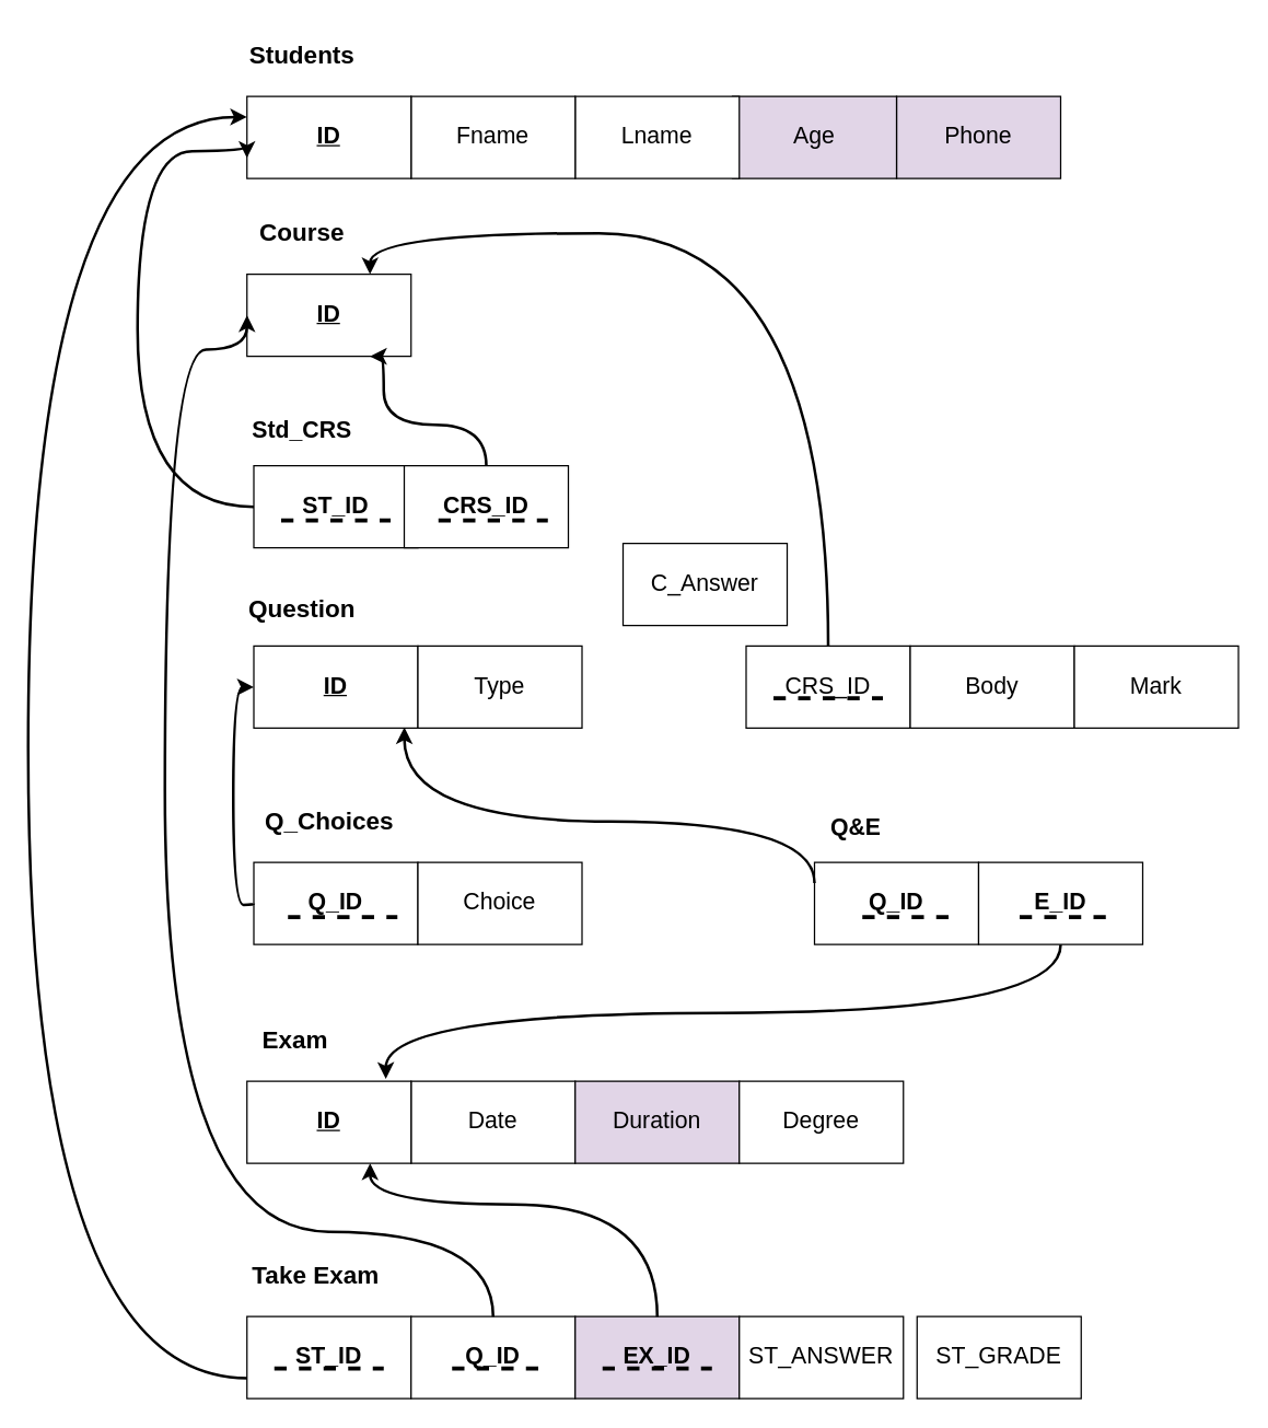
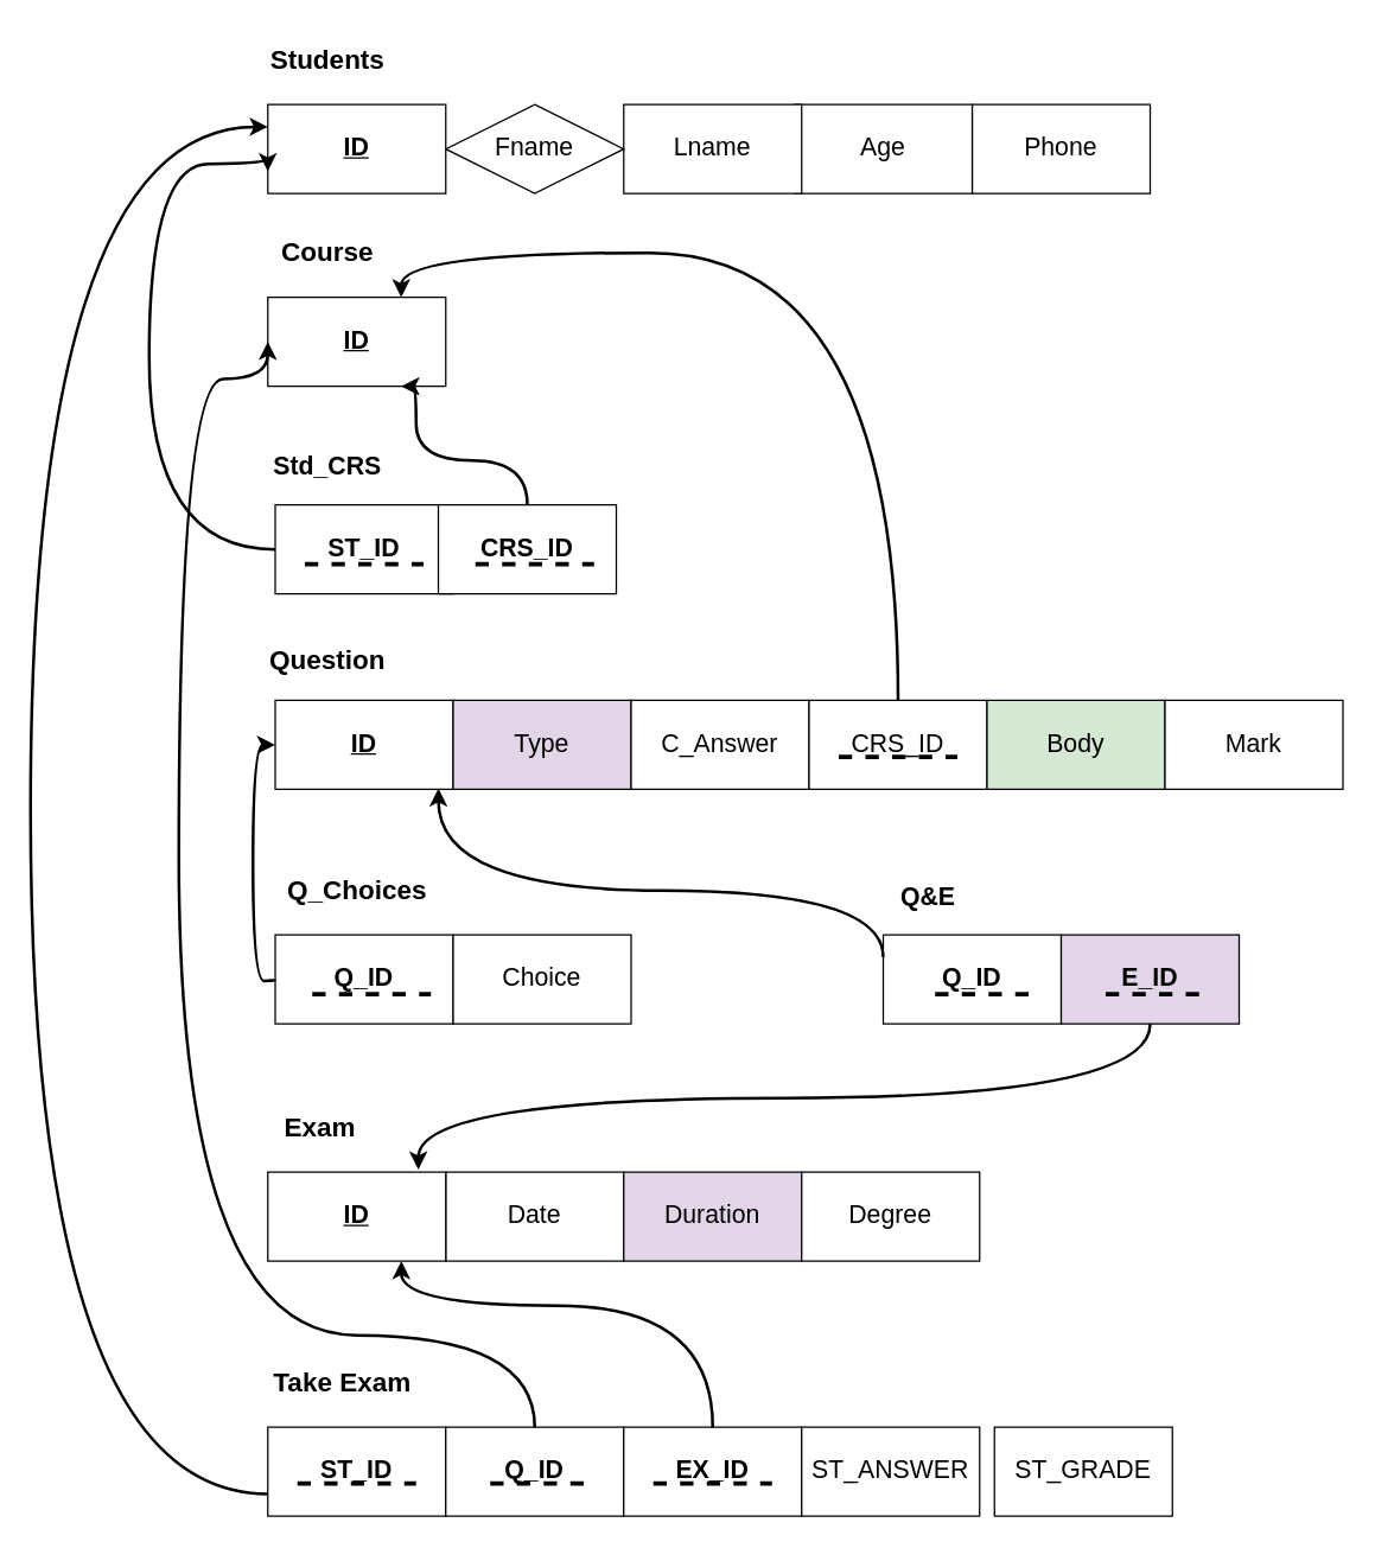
  <mxCell id="0" />
  <mxCell id="1" parent="0" />
  <mxCell id="2" value="&lt;b&gt;&lt;font style=&quot;font-size: 18px;&quot;&gt;Students&lt;/font&gt;&lt;/b&gt;" style="text;html=1;align=center;verticalAlign=middle;resizable=0;points=[];autosize=1;strokeColor=none;fillColor=none;" parent="1" vertex="1"><mxGeometry x="170" y="20" width="100" height="40" as="geometry" /></mxCell>
  <mxCell id="3" value="&lt;font style=&quot;font-size: 17px;&quot;&gt;&lt;u&gt;&lt;b&gt;ID&lt;/b&gt;&lt;/u&gt;&lt;/font&gt;" style="rounded=0;whiteSpace=wrap;html=1;" parent="1" vertex="1"><mxGeometry x="180" y="200" width="120" height="60" as="geometry" /></mxCell>
- <mxCell id="4" value="&lt;font style=&quot;font-size: 17px;&quot;&gt;Phone&lt;/font&gt;" style="rounded=0;whiteSpace=wrap;html=1;fillColor=#e1d5e7;" parent="1" vertex="1"><mxGeometry x="655" y="70" width="120" height="60" as="geometry" /></mxCell>
- <mxCell id="5" value="&lt;font style=&quot;font-size: 17px;&quot;&gt;Age&lt;/font&gt;" style="rounded=0;whiteSpace=wrap;html=1;fillColor=#e1d5e7;" parent="1" vertex="1"><mxGeometry x="535" y="70" width="120" height="60" as="geometry" /></mxCell>
+ <mxCell id="4" value="&lt;font style=&quot;font-size: 17px;&quot;&gt;Phone&lt;/font&gt;" style="rounded=0;whiteSpace=wrap;html=1;" parent="1" vertex="1"><mxGeometry x="655" y="70" width="120" height="60" as="geometry" /></mxCell>
+ <mxCell id="5" value="&lt;font style=&quot;font-size: 17px;&quot;&gt;Age&lt;/font&gt;" style="rounded=0;whiteSpace=wrap;html=1;" parent="1" vertex="1"><mxGeometry x="535" y="70" width="120" height="60" as="geometry" /></mxCell>
  <mxCell id="6" value="&lt;font style=&quot;font-size: 17px;&quot;&gt;Lname&lt;/font&gt;" style="rounded=0;whiteSpace=wrap;html=1;" parent="1" vertex="1"><mxGeometry x="420" y="70" width="120" height="60" as="geometry" /></mxCell>
- <mxCell id="7" value="&lt;font style=&quot;font-size: 17px;&quot;&gt;Fname&lt;/font&gt;" style="rounded=0;whiteSpace=wrap;html=1;" parent="1" vertex="1"><mxGeometry x="300" y="70" width="120" height="60" as="geometry" /></mxCell>
+ <mxCell id="7" value="&lt;font style=&quot;font-size: 17px;&quot;&gt;Fname&lt;/font&gt;" style="rhombus;whiteSpace=wrap;html=1;" parent="1" vertex="1"><mxGeometry x="300" y="70" width="120" height="60" as="geometry" /></mxCell>
  <mxCell id="8" value="&lt;font style=&quot;font-size: 17px;&quot;&gt;&lt;u&gt;&lt;b&gt;ID&lt;/b&gt;&lt;/u&gt;&lt;/font&gt;" style="rounded=0;whiteSpace=wrap;html=1;" parent="1" vertex="1"><mxGeometry x="180" y="70" width="120" height="60" as="geometry" /></mxCell>
  <mxCell id="9" value="&lt;b&gt;&lt;font style=&quot;font-size: 18px;&quot;&gt;Course&lt;/font&gt;&lt;/b&gt;" style="text;html=1;align=center;verticalAlign=middle;resizable=0;points=[];autosize=1;strokeColor=none;fillColor=none;" parent="1" vertex="1"><mxGeometry x="175" y="150" width="90" height="40" as="geometry" /></mxCell>
  <mxCell id="10" value="&lt;b&gt;&lt;u&gt;&lt;font style=&quot;font-size: 17px;&quot;&gt;ID&lt;/font&gt;&lt;/u&gt;&lt;/b&gt;" style="rounded=0;whiteSpace=wrap;html=1;" parent="1" vertex="1"><mxGeometry x="185" y="471.8" width="120" height="60" as="geometry" /></mxCell>
- <mxCell id="11" value="&lt;font style=&quot;font-size: 17px;&quot;&gt;Type&lt;/font&gt;" style="rounded=0;whiteSpace=wrap;html=1;" parent="1" vertex="1"><mxGeometry x="305" y="471.8" width="120" height="60" as="geometry" /></mxCell>
- <mxCell id="12" value="&lt;font style=&quot;font-size: 17px;&quot;&gt;C_Answer&lt;/font&gt;" style="rounded=0;whiteSpace=wrap;html=1;" parent="1" vertex="1"><mxGeometry x="455" y="396.8" width="120" height="60" as="geometry" /></mxCell>
+ <mxCell id="11" value="&lt;font style=&quot;font-size: 17px;&quot;&gt;Type&lt;/font&gt;" style="rounded=0;whiteSpace=wrap;html=1;fillColor=#e1d5e7;" parent="1" vertex="1"><mxGeometry x="305" y="471.8" width="120" height="60" as="geometry" /></mxCell>
+ <mxCell id="12" value="&lt;font style=&quot;font-size: 17px;&quot;&gt;C_Answer&lt;/font&gt;" style="rounded=0;whiteSpace=wrap;html=1;" parent="1" vertex="1"><mxGeometry x="425" y="471.8" width="120" height="60" as="geometry" /></mxCell>
  <mxCell id="13" value="&lt;b&gt;&lt;font style=&quot;font-size: 18px;&quot;&gt;Question&lt;/font&gt;&lt;/b&gt;" style="text;html=1;align=center;verticalAlign=middle;resizable=0;points=[];autosize=1;strokeColor=none;fillColor=none;" parent="1" vertex="1"><mxGeometry x="170" y="425" width="100" height="40" as="geometry" /></mxCell>
  <mxCell id="14" value="&lt;font style=&quot;font-size: 17px;&quot;&gt;Date&lt;/font&gt;" style="rounded=0;whiteSpace=wrap;html=1;" parent="1" vertex="1"><mxGeometry x="300" y="790" width="120" height="60" as="geometry" /></mxCell>
  <mxCell id="15" value="&lt;u&gt;&lt;b&gt;&lt;font style=&quot;font-size: 17px;&quot;&gt;ID&lt;/font&gt;&lt;/b&gt;&lt;/u&gt;" style="rounded=0;whiteSpace=wrap;html=1;" parent="1" vertex="1"><mxGeometry x="180" y="790" width="120" height="60" as="geometry" /></mxCell>
  <mxCell id="16" value="&lt;font style=&quot;font-size: 17px;&quot;&gt;Duration&lt;/font&gt;" style="rounded=0;whiteSpace=wrap;html=1;fillColor=#e1d5e7;" parent="1" vertex="1"><mxGeometry x="420" y="790" width="120" height="60" as="geometry" /></mxCell>
  <mxCell id="17" value="&lt;font style=&quot;font-size: 17px;&quot;&gt;Degree&lt;/font&gt;" style="rounded=0;whiteSpace=wrap;html=1;" parent="1" vertex="1"><mxGeometry x="540" y="790" width="120" height="60" as="geometry" /></mxCell>
  <mxCell id="18" value="&lt;b&gt;&lt;font style=&quot;font-size: 18px;&quot;&gt;Exam&lt;/font&gt;&lt;/b&gt;" style="text;html=1;align=center;verticalAlign=middle;resizable=0;points=[];autosize=1;strokeColor=none;fillColor=none;" parent="1" vertex="1"><mxGeometry x="180" y="740" width="70" height="40" as="geometry" /></mxCell>
  <mxCell id="19" style="edgeStyle=orthogonalEdgeStyle;rounded=0;orthogonalLoop=1;jettySize=auto;html=1;entryX=0;entryY=0.75;entryDx=0;entryDy=0;fillColor=#f8cecc;strokeColor=#000000;curved=1;strokeWidth=2;" parent="1" source="20" target="8" edge="1"><mxGeometry relative="1" as="geometry"><mxPoint x="110" y="147" as="targetPoint" /><Array as="points"><mxPoint x="100" y="370" /><mxPoint x="100" y="110" /><mxPoint x="180" y="110" /></Array></mxGeometry></mxCell>
  <mxCell id="20" value="&lt;font style=&quot;font-size: 17px;&quot;&gt;&lt;b&gt;&lt;font&gt;ST_ID&lt;/font&gt;&lt;/b&gt;&lt;/font&gt;" style="rounded=0;whiteSpace=wrap;html=1;" parent="1" vertex="1"><mxGeometry x="185" y="340" width="120" height="60" as="geometry" /></mxCell>
  <mxCell id="21" style="edgeStyle=orthogonalEdgeStyle;rounded=0;orthogonalLoop=1;jettySize=auto;html=1;exitX=0.5;exitY=0;exitDx=0;exitDy=0;entryX=0.75;entryY=1;entryDx=0;entryDy=0;fillColor=#dae8fc;strokeColor=#000000;curved=1;strokeWidth=2;" parent="1" source="22" target="3" edge="1"><mxGeometry relative="1" as="geometry"><Array as="points"><mxPoint x="355" y="310" /><mxPoint x="280" y="310" /><mxPoint x="280" y="260" /></Array></mxGeometry></mxCell>
  <mxCell id="22" value="&lt;b&gt;&lt;font style=&quot;font-size: 17px;&quot;&gt;CRS_ID&lt;/font&gt;&lt;/b&gt;" style="rounded=0;whiteSpace=wrap;html=1;" parent="1" vertex="1"><mxGeometry x="295" y="340" width="120" height="60" as="geometry" /></mxCell>
  <mxCell id="23" value="&lt;b&gt;&lt;font style=&quot;font-size: 17px;&quot;&gt;Std_CRS&lt;/font&gt;&lt;/b&gt;" style="text;html=1;align=center;verticalAlign=middle;resizable=0;points=[];autosize=1;strokeColor=none;fillColor=none;" parent="1" vertex="1"><mxGeometry x="170" y="300" width="100" height="30" as="geometry" /></mxCell>
  <mxCell id="24" value="&lt;font style=&quot;font-size: 17px;&quot;&gt;CRS_ID&lt;/font&gt;" style="rounded=0;whiteSpace=wrap;html=1;" parent="1" vertex="1"><mxGeometry x="545" y="471.8" width="120" height="60" as="geometry" /></mxCell>
- <mxCell id="25" value="&lt;font style=&quot;font-size: 17px;&quot;&gt;Body&lt;/font&gt;" style="rounded=0;whiteSpace=wrap;html=1;" parent="1" vertex="1"><mxGeometry x="665" y="471.8" width="120" height="60" as="geometry" /></mxCell>
+ <mxCell id="25" value="&lt;font style=&quot;font-size: 17px;&quot;&gt;Body&lt;/font&gt;" style="rounded=0;whiteSpace=wrap;html=1;fillColor=#d5e8d4;" parent="1" vertex="1"><mxGeometry x="665" y="471.8" width="120" height="60" as="geometry" /></mxCell>
  <mxCell id="26" value="&lt;b&gt;&lt;font style=&quot;font-size: 17px;&quot;&gt;ST_ID&lt;/font&gt;&lt;/b&gt;" style="rounded=0;whiteSpace=wrap;html=1;" parent="1" vertex="1"><mxGeometry x="180" y="962" width="120" height="60" as="geometry" /></mxCell>
  <mxCell id="27" value="&lt;b&gt;&lt;font style=&quot;font-size: 17px;&quot;&gt;Q_ID&lt;/font&gt;&lt;/b&gt;" style="rounded=0;whiteSpace=wrap;html=1;" parent="1" vertex="1"><mxGeometry x="300" y="962" width="120" height="60" as="geometry" /></mxCell>
- <mxCell id="28" value="&lt;b&gt;&lt;font style=&quot;font-size: 17px;&quot;&gt;EX_ID&lt;/font&gt;&lt;/b&gt;" style="rounded=0;whiteSpace=wrap;html=1;fillColor=#e1d5e7;" parent="1" vertex="1"><mxGeometry x="420" y="962" width="120" height="60" as="geometry" /></mxCell>
+ <mxCell id="28" value="&lt;b&gt;&lt;font style=&quot;font-size: 17px;&quot;&gt;EX_ID&lt;/font&gt;&lt;/b&gt;" style="rounded=0;whiteSpace=wrap;html=1;" parent="1" vertex="1"><mxGeometry x="420" y="962" width="120" height="60" as="geometry" /></mxCell>
  <mxCell id="29" value="&lt;font style=&quot;font-size: 17px;&quot;&gt;ST_ANSWER&lt;/font&gt;" style="rounded=0;whiteSpace=wrap;html=1;" parent="1" vertex="1"><mxGeometry x="540" y="962" width="120" height="60" as="geometry" /></mxCell>
  <mxCell id="30" style="edgeStyle=orthogonalEdgeStyle;rounded=0;orthogonalLoop=1;jettySize=auto;html=1;entryX=0;entryY=0.5;entryDx=0;entryDy=0;curved=1;strokeWidth=2;exitX=0.5;exitY=0;exitDx=0;exitDy=0;" parent="1" source="27" target="3" edge="1"><mxGeometry relative="1" as="geometry"><Array as="points"><mxPoint x="360" y="900" /><mxPoint x="120" y="900" /><mxPoint x="120" y="255" /><mxPoint x="180" y="255" /></Array></mxGeometry></mxCell>
  <mxCell id="31" style="edgeStyle=orthogonalEdgeStyle;rounded=0;orthogonalLoop=1;jettySize=auto;html=1;entryX=0.75;entryY=1;entryDx=0;entryDy=0;curved=1;strokeWidth=2;" parent="1" source="28" target="15" edge="1"><mxGeometry relative="1" as="geometry"><mxPoint x="410.04" y="908.2" as="targetPoint" /><Array as="points"><mxPoint x="480" y="880" /><mxPoint x="270" y="880" /></Array></mxGeometry></mxCell>
  <mxCell id="32" value="&lt;b&gt;&lt;font style=&quot;font-size: 17px;&quot;&gt;Q_ID&lt;/font&gt;&lt;/b&gt;" style="rounded=0;whiteSpace=wrap;html=1;" parent="1" vertex="1"><mxGeometry x="185" y="630" width="120" height="60" as="geometry" /></mxCell>
  <mxCell id="33" value="&lt;font style=&quot;font-size: 17px;&quot;&gt;Choice&lt;/font&gt;" style="rounded=0;whiteSpace=wrap;html=1;" parent="1" vertex="1"><mxGeometry x="305" y="630" width="120" height="60" as="geometry" /></mxCell>
  <mxCell id="34" value="&lt;b&gt;&lt;font style=&quot;font-size: 18px;&quot;&gt;Q_Choices&lt;/font&gt;&lt;/b&gt;" style="text;html=1;align=center;verticalAlign=middle;resizable=0;points=[];autosize=1;strokeColor=none;fillColor=none;" parent="1" vertex="1"><mxGeometry x="180" y="580" width="120" height="40" as="geometry" /></mxCell>
  <mxCell id="35" value="&lt;div&gt;&lt;br&gt;&lt;/div&gt;&lt;div&gt;&lt;b&gt;&lt;font style=&quot;font-size: 18px;&quot;&gt;Take Exam&lt;/font&gt;&lt;/b&gt;&lt;/div&gt;" style="text;html=1;align=center;verticalAlign=middle;resizable=0;points=[];autosize=1;strokeColor=none;fillColor=none;" parent="1" vertex="1"><mxGeometry x="170" y="900" width="120" height="50" as="geometry" /></mxCell>
  <mxCell id="36" value="&lt;font style=&quot;font-size: 17px;&quot;&gt;ST_GRADE&lt;/font&gt;" style="rounded=0;whiteSpace=wrap;html=1;" parent="1" vertex="1"><mxGeometry x="670" y="962" width="120" height="60" as="geometry" /></mxCell>
  <mxCell id="37" value="&lt;font style=&quot;font-size: 17px;&quot;&gt;Mark&lt;/font&gt;" style="rounded=0;whiteSpace=wrap;html=1;" parent="1" vertex="1"><mxGeometry x="785" y="471.8" width="120" height="60" as="geometry" /></mxCell>
  <mxCell id="38" value="&lt;b&gt;&lt;font style=&quot;font-size: 17px;&quot;&gt;Q_ID&lt;/font&gt;&lt;/b&gt;" style="rounded=0;whiteSpace=wrap;html=1;" parent="1" vertex="1"><mxGeometry x="595" y="630" width="120" height="60" as="geometry" /></mxCell>
- <mxCell id="39" value="&lt;b&gt;&lt;font style=&quot;font-size: 17px;&quot;&gt;E_ID&lt;/font&gt;&lt;/b&gt;" style="rounded=0;whiteSpace=wrap;html=1;" parent="1" vertex="1"><mxGeometry x="715" y="630" width="120" height="60" as="geometry" /></mxCell>
+ <mxCell id="39" value="&lt;b&gt;&lt;font style=&quot;font-size: 17px;&quot;&gt;E_ID&lt;/font&gt;&lt;/b&gt;" style="rounded=0;whiteSpace=wrap;html=1;fillColor=#e1d5e7;" parent="1" vertex="1"><mxGeometry x="715" y="630" width="120" height="60" as="geometry" /></mxCell>
  <mxCell id="40" value="&lt;b&gt;&lt;font style=&quot;font-size: 17px;&quot;&gt;Q&amp;amp;E&lt;/font&gt;&lt;/b&gt;" style="text;html=1;align=center;verticalAlign=middle;resizable=0;points=[];autosize=1;strokeColor=none;fillColor=none;" parent="1" vertex="1"><mxGeometry x="595" y="590" width="60" height="30" as="geometry" /></mxCell>
  <mxCell id="41" style="edgeStyle=orthogonalEdgeStyle;rounded=0;orthogonalLoop=1;jettySize=auto;html=1;exitX=0.5;exitY=1;exitDx=0;exitDy=0;curved=1;strokeWidth=2;entryX=0.846;entryY=-0.029;entryDx=0;entryDy=0;entryPerimeter=0;" parent="1" source="39" target="15" edge="1"><mxGeometry relative="1" as="geometry"><mxPoint x="270" y="800" as="targetPoint" /></mxGeometry></mxCell>
  <mxCell id="42" style="edgeStyle=orthogonalEdgeStyle;rounded=0;orthogonalLoop=1;jettySize=auto;html=1;exitX=0;exitY=0.25;exitDx=0;exitDy=0;entryX=0.917;entryY=0.99;entryDx=0;entryDy=0;entryPerimeter=0;curved=1;strokeWidth=2;" parent="1" source="38" target="10" edge="1"><mxGeometry relative="1" as="geometry"><Array as="points"><mxPoint x="595" y="600" /><mxPoint x="295" y="600" /></Array></mxGeometry></mxCell>
  <mxCell id="43" value="" style="endArrow=classic;html=1;rounded=0;exitX=0;exitY=0.5;exitDx=0;exitDy=0;entryX=0;entryY=0.5;entryDx=0;entryDy=0;edgeStyle=orthogonalEdgeStyle;curved=1;strokeWidth=2;" edge="1" parent="1" source="32" target="10"><mxGeometry width="50" height="50" relative="1" as="geometry"><mxPoint x="125" y="606.8" as="sourcePoint" /><mxPoint x="175" y="556.8" as="targetPoint" /><Array as="points"><mxPoint x="185" y="661" /><mxPoint x="170" y="661" /><mxPoint x="170" y="502" /></Array></mxGeometry></mxCell>
  <mxCell id="44" value="" style="endArrow=none;dashed=1;html=1;rounded=0;strokeWidth=3;" edge="1" parent="1"><mxGeometry width="50" height="50" relative="1" as="geometry"><mxPoint x="745" y="670" as="sourcePoint" /><mxPoint x="815" y="670" as="targetPoint" /></mxGeometry></mxCell>
  <mxCell id="45" value="" style="endArrow=none;dashed=1;html=1;rounded=0;strokeWidth=3;" edge="1" parent="1"><mxGeometry width="50" height="50" relative="1" as="geometry"><mxPoint x="630" y="670" as="sourcePoint" /><mxPoint x="700" y="670" as="targetPoint" /></mxGeometry></mxCell>
  <mxCell id="46" value="" style="endArrow=none;dashed=1;html=1;rounded=0;strokeWidth=3;" edge="1" parent="1"><mxGeometry width="50" height="50" relative="1" as="geometry"><mxPoint x="210" y="670" as="sourcePoint" /><mxPoint x="290" y="670" as="targetPoint" /></mxGeometry></mxCell>
  <mxCell id="47" value="" style="endArrow=none;dashed=1;html=1;rounded=0;strokeWidth=3;" edge="1" parent="1"><mxGeometry width="50" height="50" relative="1" as="geometry"><mxPoint x="440" y="1000" as="sourcePoint" /><mxPoint x="520" y="1000" as="targetPoint" /></mxGeometry></mxCell>
  <mxCell id="48" value="" style="endArrow=none;dashed=1;html=1;rounded=0;strokeWidth=3;" edge="1" parent="1"><mxGeometry width="50" height="50" relative="1" as="geometry"><mxPoint x="330" y="1000" as="sourcePoint" /><mxPoint x="400" y="1000" as="targetPoint" /></mxGeometry></mxCell>
  <mxCell id="49" value="" style="endArrow=none;dashed=1;html=1;rounded=0;strokeWidth=3;" edge="1" parent="1"><mxGeometry width="50" height="50" relative="1" as="geometry"><mxPoint x="200" y="1000" as="sourcePoint" /><mxPoint x="280" y="1000" as="targetPoint" /></mxGeometry></mxCell>
  <mxCell id="50" value="" style="endArrow=none;dashed=1;html=1;rounded=0;strokeWidth=3;" edge="1" parent="1"><mxGeometry width="50" height="50" relative="1" as="geometry"><mxPoint x="205" y="380" as="sourcePoint" /><mxPoint x="285" y="380" as="targetPoint" /></mxGeometry></mxCell>
  <mxCell id="51" value="" style="endArrow=none;dashed=1;html=1;rounded=0;strokeWidth=3;" edge="1" parent="1"><mxGeometry width="50" height="50" relative="1" as="geometry"><mxPoint x="320" y="380" as="sourcePoint" /><mxPoint x="400" y="380" as="targetPoint" /></mxGeometry></mxCell>
  <mxCell id="52" value="" style="endArrow=classic;html=1;rounded=0;entryX=0;entryY=0.25;entryDx=0;entryDy=0;edgeStyle=orthogonalEdgeStyle;curved=1;exitX=0;exitY=0.75;exitDx=0;exitDy=0;strokeWidth=2;" edge="1" parent="1" source="26" target="8"><mxGeometry width="50" height="50" relative="1" as="geometry"><mxPoint x="20" y="1000" as="sourcePoint" /><mxPoint x="0" y="140" as="targetPoint" /><Array as="points"><mxPoint x="20" y="1007" /><mxPoint x="20" y="85" /></Array></mxGeometry></mxCell>
  <mxCell id="53" value="" style="endArrow=classic;html=1;rounded=0;exitX=0.5;exitY=0;exitDx=0;exitDy=0;edgeStyle=orthogonalEdgeStyle;curved=1;entryX=0.75;entryY=0;entryDx=0;entryDy=0;strokeWidth=2;" edge="1" parent="1" source="24" target="3"><mxGeometry width="50" height="50" relative="1" as="geometry"><mxPoint x="560" y="380" as="sourcePoint" /><mxPoint x="450" y="180" as="targetPoint" /><Array as="points"><mxPoint x="605" y="170" /><mxPoint x="270" y="170" /></Array></mxGeometry></mxCell>
  <mxCell id="54" value="" style="endArrow=none;dashed=1;html=1;rounded=0;strokeWidth=3;" edge="1" parent="1"><mxGeometry width="50" height="50" relative="1" as="geometry"><mxPoint x="565" y="510" as="sourcePoint" /><mxPoint x="645" y="510" as="targetPoint" /></mxGeometry></mxCell>
